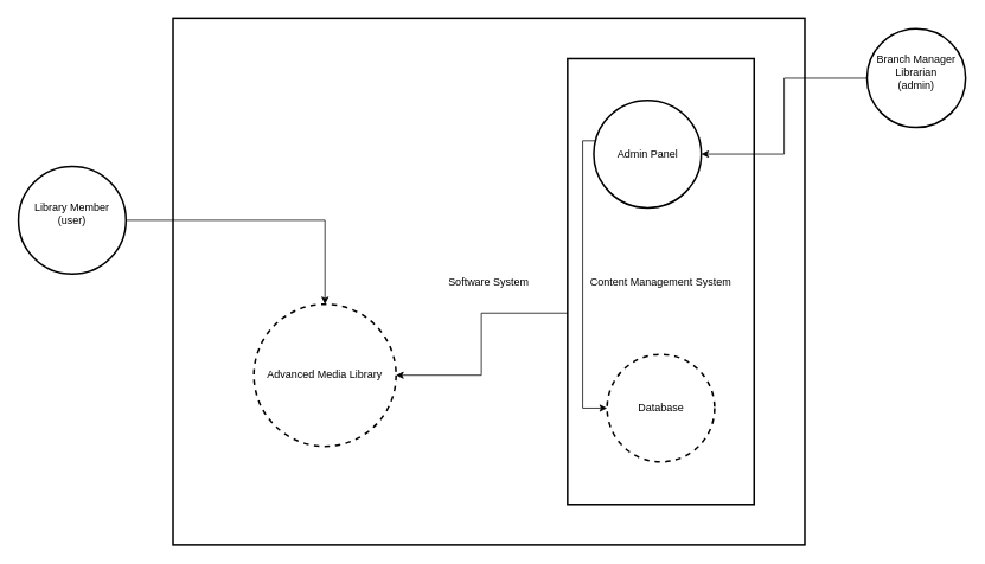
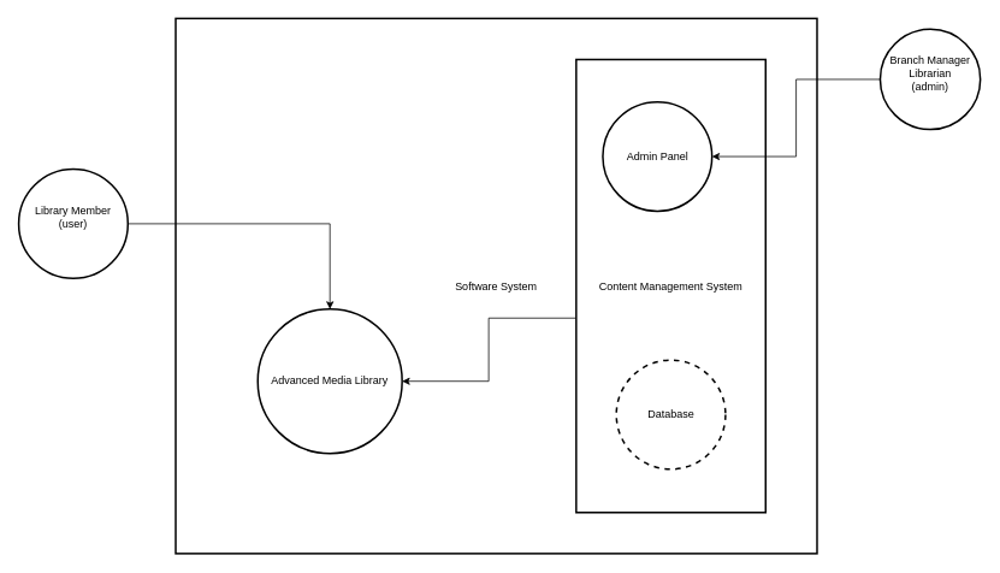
  <mxCell id="0" />
  <mxCell id="1" parent="0" />
  <mxCell id="2" value="Software System" style="whiteSpace=wrap;strokeWidth=2;" parent="1" vertex="1"><mxGeometry x="194" y="20" width="711" height="593" as="geometry" /></mxCell>
  <mxCell id="3" style="edgeStyle=orthogonalEdgeStyle;rounded=0;orthogonalLoop=1;jettySize=auto;html=1;" edge="1" parent="1" source="4" target="5"><mxGeometry relative="1" as="geometry"><Array as="points"><mxPoint x="541" y="352" /><mxPoint x="541" y="422" /></Array></mxGeometry></mxCell>
  <mxCell id="4" value="Content Management System" style="whiteSpace=wrap;strokeWidth=2;" parent="1" vertex="1"><mxGeometry x="638" y="65.5" width="210" height="502" as="geometry" /></mxCell>
- <mxCell id="5" value="Advanced Media Library" style="ellipse;aspect=fixed;strokeWidth=2;whiteSpace=wrap;dashed=1;" parent="1" vertex="1"><mxGeometry x="285" y="342" width="160" height="160" as="geometry" /></mxCell>
- <mxCell id="6" style="edgeStyle=orthogonalEdgeStyle;rounded=0;orthogonalLoop=1;jettySize=auto;html=1;" edge="1" parent="1" source="7" target="8"><mxGeometry relative="1" as="geometry"><Array as="points"><mxPoint x="655" y="158" /><mxPoint x="655" y="459" /></Array></mxGeometry></mxCell>
+ <mxCell id="5" value="Advanced Media Library" style="ellipse;aspect=fixed;strokeWidth=2;whiteSpace=wrap;" parent="1" vertex="1"><mxGeometry x="285" y="342" width="160" height="160" as="geometry" /></mxCell>
  <mxCell id="7" value="Admin Panel" style="ellipse;aspect=fixed;strokeWidth=2;whiteSpace=wrap;" parent="1" vertex="1"><mxGeometry x="667.5" y="112.5" width="121" height="121" as="geometry" /></mxCell>
  <mxCell id="8" value="Database" style="ellipse;aspect=fixed;strokeWidth=2;whiteSpace=wrap;dashed=1;" parent="1" vertex="1"><mxGeometry x="682.5" y="398.5" width="121" height="121" as="geometry" /></mxCell>
  <mxCell id="9" style="edgeStyle=orthogonalEdgeStyle;rounded=0;orthogonalLoop=1;jettySize=auto;html=1;" edge="1" parent="1" source="10" target="5"><mxGeometry relative="1" as="geometry" /></mxCell>
  <mxCell id="10" value="Library Member&#10;(user)&#10;" style="ellipse;aspect=fixed;strokeWidth=2;whiteSpace=wrap;" parent="1" vertex="1"><mxGeometry x="20" y="187" width="121" height="121" as="geometry" /></mxCell>
  <mxCell id="11" value="" style="edgeStyle=orthogonalEdgeStyle;rounded=0;orthogonalLoop=1;jettySize=auto;html=1;entryX=1;entryY=0.5;entryDx=0;entryDy=0;" edge="1" parent="1" source="12" target="7"><mxGeometry relative="1" as="geometry" /></mxCell>
  <mxCell id="12" value="Branch Manager&#10;Librarian&#10;(admin)&#10;" style="ellipse;aspect=fixed;strokeWidth=2;whiteSpace=wrap;" parent="1" vertex="1"><mxGeometry x="975" y="32" width="111" height="111" as="geometry" /></mxCell>
